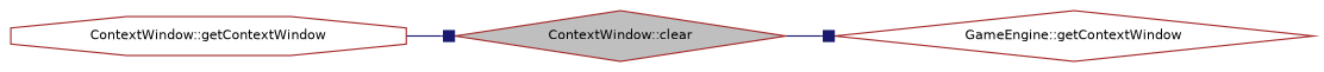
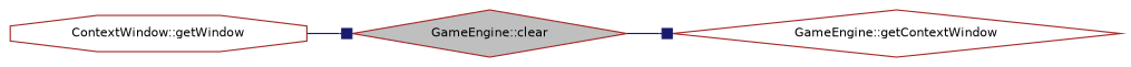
  digraph {
    rankdir=LR
    node [color=brown fillcolor=white fontname=Helvetica fontsize=10 shape=diamond style=filled]
    edge [arrowhead=box color=midnightblue fontname=Helvetica fontsize=10 labelfontname=Helvetica labelfontsize=10 style=solid]
-   n1 [fillcolor=grey75 fontcolor=black height=0.2 label="ContextWindow::clear" width=0.4]
+   n1 [fillcolor=grey75 fontcolor=black height=0.2 label="GameEngine::clear" width=0.4]
    n2 [height=0.2 label="GameEngine::getContextWindow" width=0.4]
-   n3 [height=0.2 label="ContextWindow::getContextWindow" shape=octagon width=0.4]
+   n3 [height=0.2 label="ContextWindow::getWindow" shape=octagon width=0.4]
    n1 -> n2
    n3 -> n1
  }
